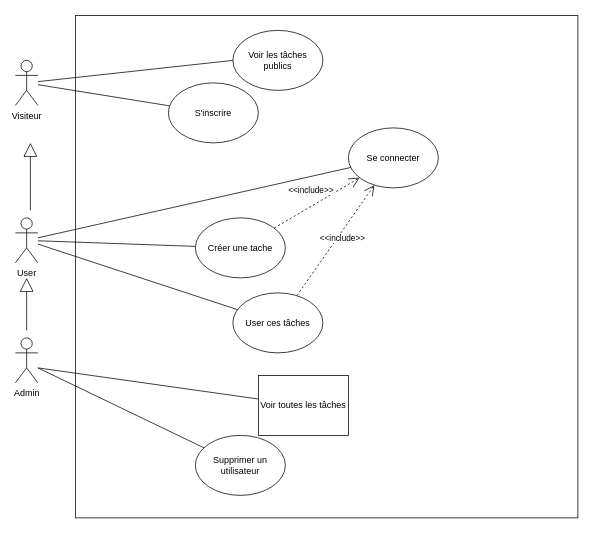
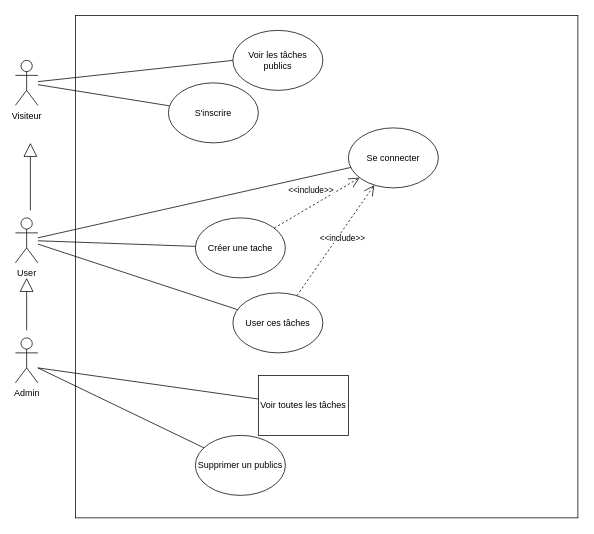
  <mxCell id="0" />
  <mxCell id="1" parent="0" />
  <mxCell id="2" value="" style="whiteSpace=wrap;html=1;aspect=fixed;" parent="1" vertex="1"><mxGeometry x="100" y="20" width="670" height="670" as="geometry" /></mxCell>
  <mxCell id="3" value="&lt;div&gt;User&lt;/div&gt;&lt;div&gt;&lt;br&gt;&lt;/div&gt;" style="shape=umlActor;verticalLabelPosition=bottom;verticalAlign=top;html=1;outlineConnect=0;" parent="1" vertex="1"><mxGeometry x="20" y="290" width="30" height="60" as="geometry" /></mxCell>
  <mxCell id="4" value="Admin" style="shape=umlActor;verticalLabelPosition=bottom;verticalAlign=top;html=1;outlineConnect=0;" parent="1" vertex="1"><mxGeometry x="20" y="450" width="30" height="60" as="geometry" /></mxCell>
  <mxCell id="5" value="" style="endArrow=block;endSize=16;endFill=0;html=1;rounded=0;" parent="1" edge="1"><mxGeometry x="0.667" y="-5" width="160" relative="1" as="geometry"><mxPoint x="35" y="440" as="sourcePoint" /><mxPoint x="35" y="370" as="targetPoint" /><mxPoint as="offset" /></mxGeometry></mxCell>
  <mxCell id="6" value="Se connecter" style="ellipse;whiteSpace=wrap;html=1;" parent="1" vertex="1"><mxGeometry x="464" y="170" width="120" height="80" as="geometry" /></mxCell>
  <mxCell id="7" value="S'inscrire" style="ellipse;whiteSpace=wrap;html=1;" parent="1" vertex="1"><mxGeometry x="224" y="110" width="120" height="80" as="geometry" /></mxCell>
  <mxCell id="8" value="" style="endArrow=none;html=1;rounded=0;" parent="1" source="3" target="6" edge="1"><mxGeometry width="50" height="50" relative="1" as="geometry"><mxPoint x="320" y="530" as="sourcePoint" /><mxPoint x="370" y="480" as="targetPoint" /></mxGeometry></mxCell>
  <mxCell id="9" value="" style="endArrow=none;html=1;rounded=0;" parent="1" source="18" target="7" edge="1"><mxGeometry width="50" height="50" relative="1" as="geometry"><mxPoint x="320" y="530" as="sourcePoint" /><mxPoint x="370" y="480" as="targetPoint" /></mxGeometry></mxCell>
  <mxCell id="10" value="Créer&amp;nbsp;une tache" style="ellipse;whiteSpace=wrap;html=1;" parent="1" vertex="1"><mxGeometry x="260" y="290" width="120" height="80" as="geometry" /></mxCell>
  <mxCell id="11" value="User ces tâches" style="ellipse;whiteSpace=wrap;html=1;" parent="1" vertex="1"><mxGeometry x="310" y="390" width="120" height="80" as="geometry" /></mxCell>
  <mxCell id="12" value="" style="endArrow=none;html=1;rounded=0;" parent="1" source="10" target="3" edge="1"><mxGeometry width="50" height="50" relative="1" as="geometry"><mxPoint x="260" y="530" as="sourcePoint" /><mxPoint x="310" y="480" as="targetPoint" /></mxGeometry></mxCell>
  <mxCell id="13" value="" style="endArrow=none;html=1;rounded=0;" parent="1" source="11" target="3" edge="1"><mxGeometry width="50" height="50" relative="1" as="geometry"><mxPoint x="260" y="530" as="sourcePoint" /><mxPoint x="310" y="480" as="targetPoint" /></mxGeometry></mxCell>
- <mxCell id="14" value="Supprimer un utilisateur" style="ellipse;whiteSpace=wrap;html=1;" parent="1" vertex="1"><mxGeometry x="260" y="580" width="120" height="80" as="geometry" /></mxCell>
+ <mxCell id="14" value="Supprimer un publics" style="ellipse;whiteSpace=wrap;html=1;" parent="1" vertex="1"><mxGeometry x="260" y="580" width="120" height="80" as="geometry" /></mxCell>
  <mxCell id="15" value="" style="endArrow=none;html=1;rounded=0;" parent="1" target="14" edge="1"><mxGeometry width="50" height="50" relative="1" as="geometry"><mxPoint x="50" y="490" as="sourcePoint" /><mxPoint x="310" y="480" as="targetPoint" /></mxGeometry></mxCell>
  <mxCell id="16" value="Voir toutes les tâches" style="whiteSpace=wrap;html=1;rounded=0;" parent="1" vertex="1"><mxGeometry x="344" y="500" width="120" height="80" as="geometry" /></mxCell>
  <mxCell id="17" value="" style="endArrow=block;endSize=16;endFill=0;html=1;rounded=0;" parent="1" edge="1"><mxGeometry width="160" relative="1" as="geometry"><mxPoint x="40" y="280" as="sourcePoint" /><mxPoint x="40" y="190" as="targetPoint" /></mxGeometry></mxCell>
  <mxCell id="18" value="&lt;div&gt;Visiteur&lt;/div&gt;&lt;div&gt;&lt;br&gt;&lt;/div&gt;" style="shape=umlActor;verticalLabelPosition=bottom;verticalAlign=top;html=1;" parent="1" vertex="1"><mxGeometry x="20" y="80" width="30" height="60" as="geometry" /></mxCell>
  <mxCell id="19" value="Voir les tâches publics" style="ellipse;whiteSpace=wrap;html=1;" parent="1" vertex="1"><mxGeometry x="310" y="40" width="120" height="80" as="geometry" /></mxCell>
  <mxCell id="20" value="" style="endArrow=none;html=1;rounded=0;entryX=0;entryY=0.5;entryDx=0;entryDy=0;" parent="1" source="18" target="19" edge="1"><mxGeometry width="50" height="50" relative="1" as="geometry"><mxPoint x="260" y="360" as="sourcePoint" /><mxPoint x="310" y="310" as="targetPoint" /></mxGeometry></mxCell>
  <mxCell id="21" value="" style="endArrow=none;html=1;rounded=0;" parent="1" target="16" edge="1"><mxGeometry width="50" height="50" relative="1" as="geometry"><mxPoint x="50" y="490" as="sourcePoint" /><mxPoint x="470" y="310" as="targetPoint" /></mxGeometry></mxCell>
  <mxCell id="22" value="&amp;lt;&amp;lt;include&amp;gt;&amp;gt;" style="endArrow=open;endSize=12;dashed=1;html=1;rounded=0;" edge="1" parent="1" source="10" target="6"><mxGeometry x="0.023" y="19" width="160" relative="1" as="geometry"><mxPoint x="290" y="300" as="sourcePoint" /><mxPoint x="450" y="300" as="targetPoint" /><mxPoint as="offset" /></mxGeometry></mxCell>
  <mxCell id="23" value="&amp;lt;&amp;lt;include&amp;gt;&amp;gt;" style="endArrow=open;endSize=12;dashed=1;html=1;rounded=0;" edge="1" parent="1" source="11" target="6"><mxGeometry x="0.092" y="-6" width="160" relative="1" as="geometry"><mxPoint x="425.761" y="317.881" as="sourcePoint" /><mxPoint x="498.357" y="252.177" as="targetPoint" /><mxPoint as="offset" /></mxGeometry></mxCell>
